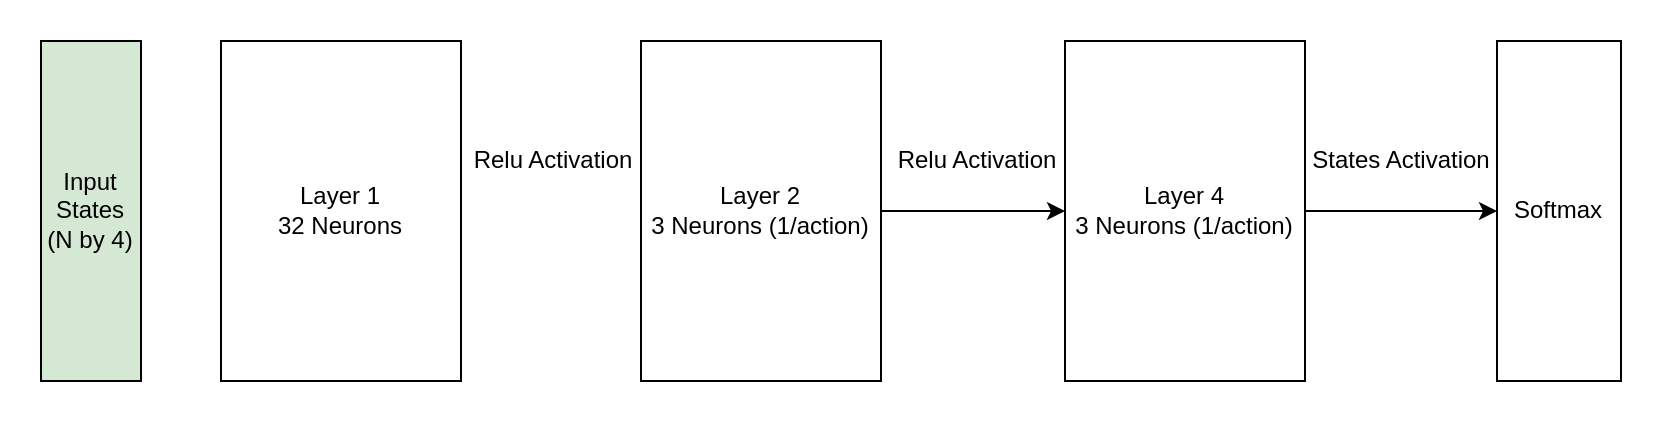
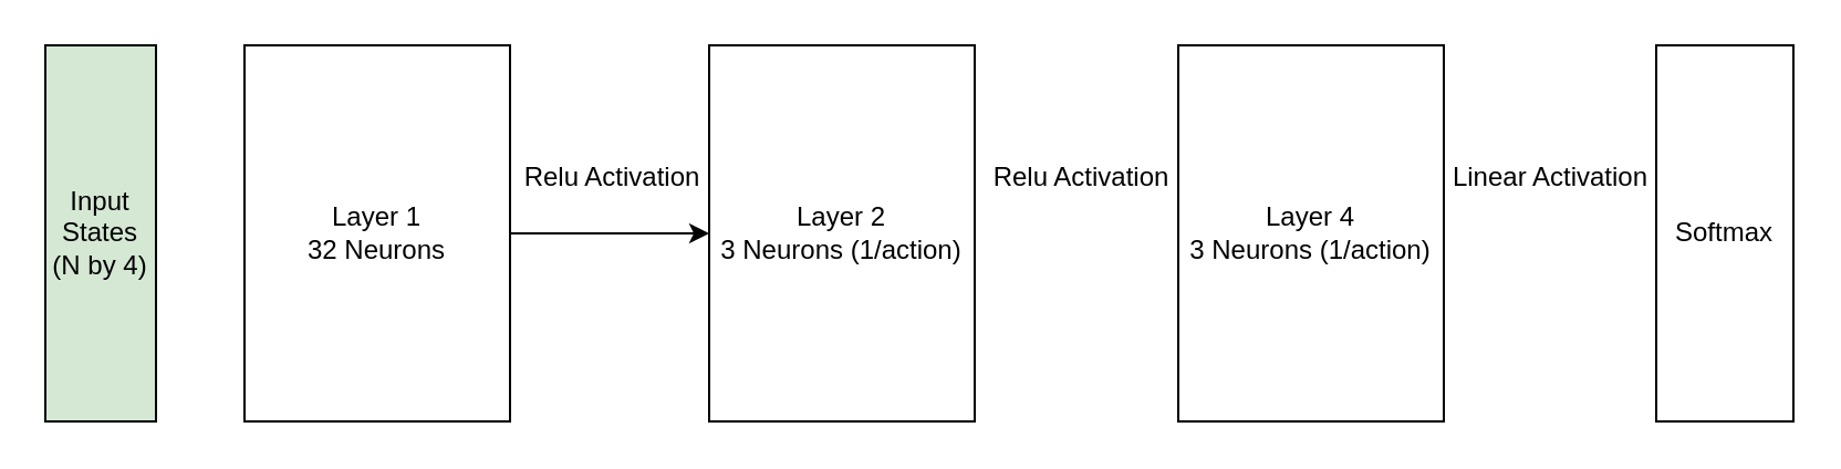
  <mxCell id="0" />
  <mxCell id="1" parent="0" />
+ <mxCell id="2" value="" style="edgeStyle=orthogonalEdgeStyle;rounded=0;orthogonalLoop=1;jettySize=auto;html=1;" edge="1" parent="1" source="3" target="5"><mxGeometry relative="1" as="geometry" /></mxCell>
  <mxCell id="3" value="Layer 1&lt;br&gt;32 Neurons&lt;br&gt;" style="rounded=0;whiteSpace=wrap;html=1;" vertex="1" parent="1"><mxGeometry x="110" y="20" width="120" height="170" as="geometry" /></mxCell>
- <mxCell id="4" value="" style="edgeStyle=orthogonalEdgeStyle;rounded=0;orthogonalLoop=1;jettySize=auto;html=1;" edge="1" parent="1" source="5" target="7"><mxGeometry relative="1" as="geometry" /></mxCell>
  <mxCell id="5" value="Layer 2&lt;br&gt;3 Neurons (1/action)&lt;br&gt;" style="rounded=0;whiteSpace=wrap;html=1;" vertex="1" parent="1"><mxGeometry x="320" y="20" width="120" height="170" as="geometry" /></mxCell>
- <mxCell id="6" value="" style="edgeStyle=orthogonalEdgeStyle;rounded=0;orthogonalLoop=1;jettySize=auto;html=1;" edge="1" parent="1" source="7" target="8"><mxGeometry relative="1" as="geometry" /></mxCell>
  <mxCell id="7" value="Layer 4&lt;br&gt;3 Neurons (1/action)&lt;br&gt;" style="rounded=0;whiteSpace=wrap;html=1;" vertex="1" parent="1"><mxGeometry x="532" y="20" width="120" height="170" as="geometry" /></mxCell>
  <mxCell id="8" value="Softmax&lt;br&gt;" style="rounded=0;whiteSpace=wrap;html=1;" vertex="1" parent="1"><mxGeometry x="748" y="20" width="62" height="170" as="geometry" /></mxCell>
  <mxCell id="9" value="Relu Activation" style="text;html=1;resizable=0;points=[];autosize=1;align=center;verticalAlign=top;spacingTop=-4;" vertex="1" parent="1"><mxGeometry x="226" y="70" width="100" height="20" as="geometry" /></mxCell>
- <mxCell id="10" value="States Activation" style="text;html=1;resizable=0;points=[];autosize=1;align=center;verticalAlign=top;spacingTop=-4;" vertex="1" parent="1"><mxGeometry x="650" y="70" width="100" height="20" as="geometry" /></mxCell>
+ <mxCell id="10" value="Linear Activation" style="text;html=1;resizable=0;points=[];autosize=1;align=center;verticalAlign=top;spacingTop=-4;" vertex="1" parent="1"><mxGeometry x="650" y="70" width="100" height="20" as="geometry" /></mxCell>
  <mxCell id="11" value="Relu Activation" style="text;html=1;resizable=0;points=[];autosize=1;align=center;verticalAlign=top;spacingTop=-4;" vertex="1" parent="1"><mxGeometry x="438" y="70" width="100" height="20" as="geometry" /></mxCell>
  <mxCell id="12" value="Input States&lt;br&gt;(N by 4)&lt;br&gt;" style="rounded=0;whiteSpace=wrap;html=1;fillColor=#d5e8d4;" vertex="1" parent="1"><mxGeometry x="20" y="20" width="50" height="170" as="geometry" /></mxCell>
